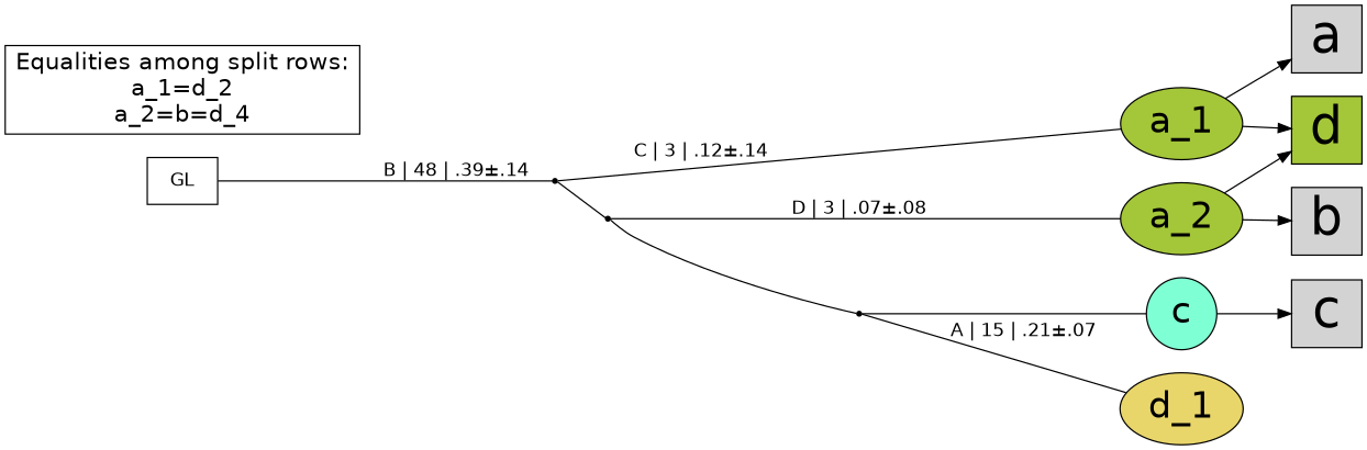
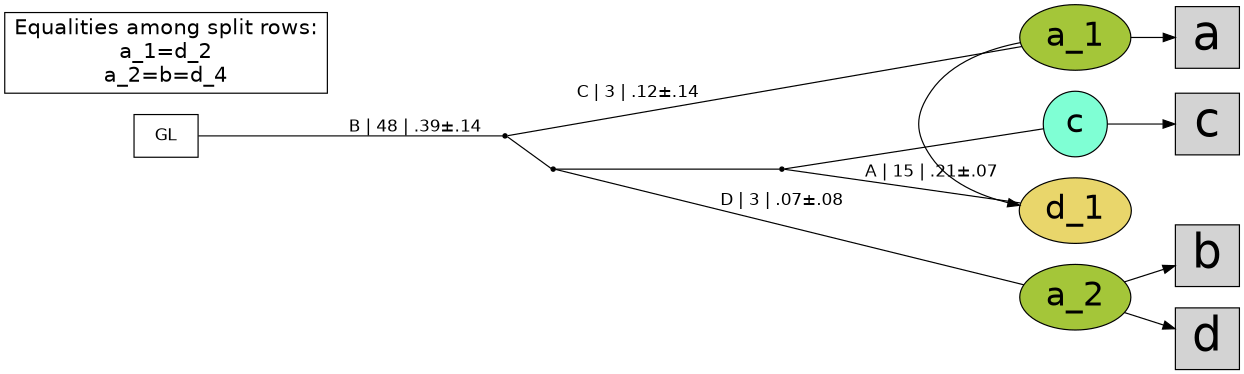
  digraph {
    fontname="DejaVu Sans"
    rankdir=LR
    node [fontname="DejaVu Sans" shape=box style=filled]
    edge [arrowhead=none fontname="DejaVu Sans"]
    n1 [fillcolor="#a4c639" fontsize=28 label=a_1 shape=oval]
    n2 [fillcolor="#a4c639" fontsize=28 label=a_2 shape=oval]
    n3 [fillcolor="#7fffd4" fontsize=28 label=c shape=oval]
    n4 [fillcolor="#e9d66b" fontsize=28 label=d_1 shape=oval]
    n5 [fontsize=40 label=a]
-   n6 [fontsize=40 label=d fillcolor="#a4c639"]
+   n6 [fontsize=40 label=d]
    n7 [fontsize=40 label=b]
    n8 [fontsize=40 label=c]
    n9 [fontsize=18 label="Equalities among split rows:\na_1=d_2\na_2=b=d_4\n" style=""]
    Int1 [fillcolor=black shape=point]
    Int2 [fillcolor=black shape=point]
    Int3 [fillcolor=black shape=point]
    n13 [fillcolor=white label=GL]
    subgraph sub_1 {
      rank=same
      n1
      n2
      n3
      n4
    }
    n1 -> n5 [arrowhead=normal]
-   n1 -> n6 [arrowhead=normal]
+   n1 -> n4 [arrowhead=normal]
    n2 -> n6 [arrowhead=normal]
    n2 -> n7 [arrowhead=normal]
    n3 -> n8 [arrowhead=normal]
    Int1 -> n3
    Int1 -> n4 [label="A | 15 | .21±.07"]
    Int2 -> n2 [label="D | 3 | .07±.08"]
    Int2 -> Int1
    Int3 -> n1 [label="C | 3 | .12±.14"]
    Int3 -> Int2
    n13 -> Int3 [label="B | 48 | .39±.14"]
  }
